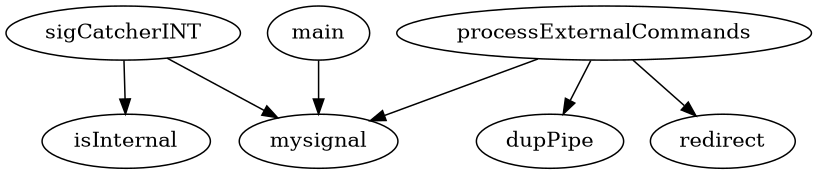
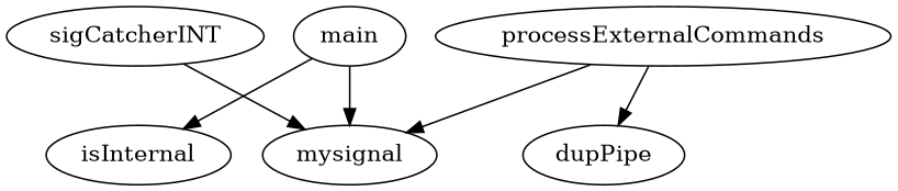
  digraph {
    main
    isInternal
    mysignal
    processExternalCommands
    dupPipe
-   redirect
    sigCatcherINT
-   sigCatcherINT -> isInternal
+   main -> isInternal
    main -> mysignal
    processExternalCommands -> mysignal
    processExternalCommands -> dupPipe
-   processExternalCommands -> redirect
    sigCatcherINT -> mysignal
  }
